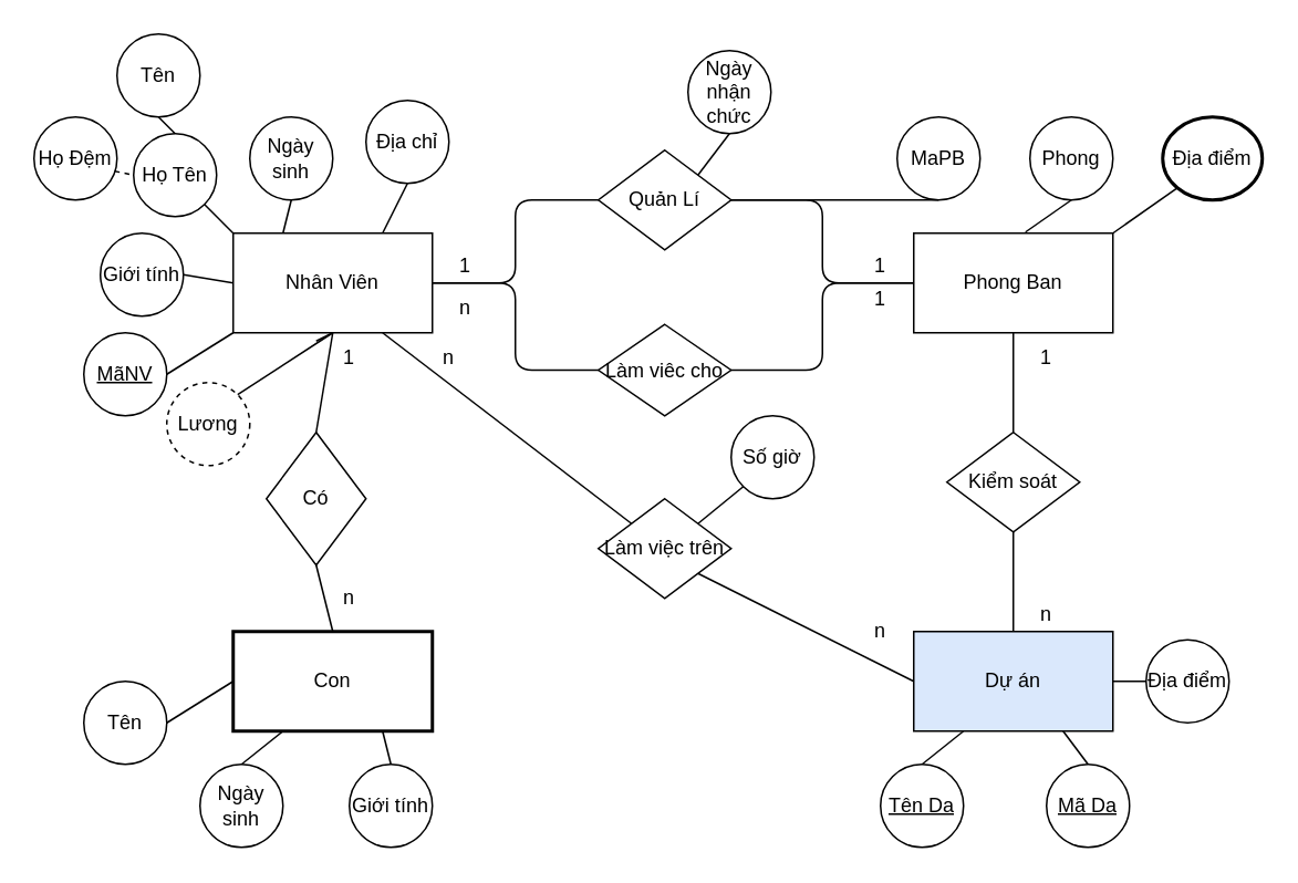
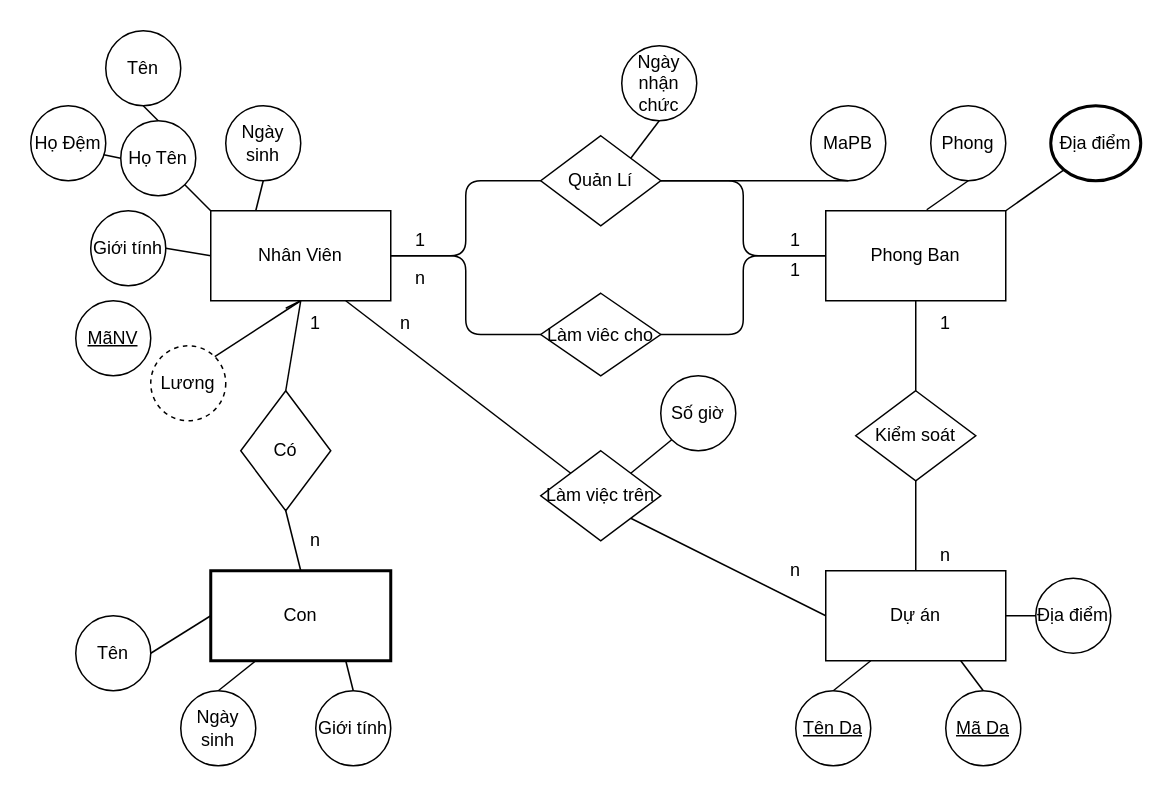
  <mxCell id="0" />
  <mxCell id="1" parent="0" />
  <mxCell id="2" value="Con" style="rounded=0;whiteSpace=wrap;html=1;strokeWidth=2;fillColor=none;" vertex="1" parent="1"><mxGeometry x="140" y="380" width="120" height="60" as="geometry" /></mxCell>
- <mxCell id="3" value="Dự án" style="rounded=0;whiteSpace=wrap;html=1;fillColor=#dae8fc;" vertex="1" parent="1"><mxGeometry x="550" y="380" width="120" height="60" as="geometry" /></mxCell>
+ <mxCell id="3" value="Dự án" style="rounded=0;whiteSpace=wrap;html=1;" vertex="1" parent="1"><mxGeometry x="550" y="380" width="120" height="60" as="geometry" /></mxCell>
  <mxCell id="4" value="Phong Ban" style="rounded=0;whiteSpace=wrap;html=1;" vertex="1" parent="1"><mxGeometry x="550" y="140" width="120" height="60" as="geometry" /></mxCell>
  <mxCell id="5" value="Nhân Viên" style="rounded=0;whiteSpace=wrap;html=1;" vertex="1" parent="1"><mxGeometry x="140" y="140" width="120" height="60" as="geometry" /></mxCell>
  <mxCell id="6" value="&lt;u&gt;Tên Da&lt;span style=&quot;color: rgba(0 , 0 , 0 , 0) ; font-family: monospace ; font-size: 0px&quot;&gt;%3CmxGraphModel%3E%3Croot%3E%3CmxCell%20id%3D%220%22%2F%3E%3CmxCell%20id%3D%221%22%20parent%3D%220%22%2F%3E%3CmxCell%20id%3D%222%22%20value%3D%22%22%20style%3D%22rounded%3D0%3BwhiteSpace%3Dwrap%3Bhtml%3D1%3B%22%20vertex%3D%221%22%20parent%3D%221%22%3E%3CmxGeometry%20x%3D%22360%22%20y%3D%22520%22%20width%3D%22120%22%20height%3D%2260%22%20as%3D%22geometry%22%2F%3E%3C%2FmxCell%3E%3C%2Froot%3E%3C%2FmxGraphModel%3E&lt;/span&gt;&lt;/u&gt;" style="ellipse;whiteSpace=wrap;html=1;strokeWidth=1;fillColor=none;" vertex="1" parent="1"><mxGeometry x="530" y="460" width="50" height="50" as="geometry" /></mxCell>
  <mxCell id="7" value="&lt;u&gt;Mã Da&lt;span style=&quot;color: rgba(0 , 0 , 0 , 0) ; font-family: monospace ; font-size: 0px&quot;&gt;%3CmxGraphModel%3E%3Croot%3E%3CmxCell%20id%3D%220%22%2F%3E%3CmxCell%20id%3D%221%22%20parent%3D%220%22%2F%3E%3CmxCell%20id%3D%222%22%20value%3D%22%22%20style%3D%22rounded%3D0%3BwhiteSpace%3Dwrap%3Bhtml%3D1%3B%22%20vertex%3D%221%22%20parent%3D%221%22%3E%3CmxGeometry%20x%3D%22360%22%20y%3D%22520%22%20width%3D%22120%22%20height%3D%2260%22%20as%3D%22geometry%22%2F%3E%3C%2FmxCell%3E%3C%2Froot%3E%3C%2FmxGraphModel%3E&lt;/span&gt;&lt;/u&gt;" style="ellipse;whiteSpace=wrap;html=1;strokeWidth=1;fillColor=none;" vertex="1" parent="1"><mxGeometry x="630" y="460" width="50" height="50" as="geometry" /></mxCell>
  <mxCell id="8" value="Địa điểm" style="ellipse;whiteSpace=wrap;html=1;strokeWidth=1;fillColor=none;" vertex="1" parent="1"><mxGeometry x="690" y="385" width="50" height="50" as="geometry" /></mxCell>
  <mxCell id="9" value="Giới tính" style="ellipse;whiteSpace=wrap;html=1;strokeWidth=1;fillColor=none;" vertex="1" parent="1"><mxGeometry x="210" y="460" width="50" height="50" as="geometry" /></mxCell>
  <mxCell id="10" value="Ngày sinh" style="ellipse;whiteSpace=wrap;html=1;strokeWidth=1;fillColor=none;" vertex="1" parent="1"><mxGeometry x="120" y="460" width="50" height="50" as="geometry" /></mxCell>
  <mxCell id="11" value="Tên" style="ellipse;whiteSpace=wrap;html=1;strokeWidth=1;fillColor=none;" vertex="1" parent="1"><mxGeometry x="50" y="410" width="50" height="50" as="geometry" /></mxCell>
  <mxCell id="12" value="Địa điểm" style="ellipse;whiteSpace=wrap;html=1;strokeWidth=2;fillColor=none;" vertex="1" parent="1"><mxGeometry x="700" y="70" width="60" height="50" as="geometry" /></mxCell>
  <mxCell id="13" value="Phong" style="ellipse;whiteSpace=wrap;html=1;strokeWidth=1;fillColor=none;" vertex="1" parent="1"><mxGeometry x="620" y="70" width="50" height="50" as="geometry" /></mxCell>
  <mxCell id="14" value="MaPB" style="ellipse;whiteSpace=wrap;html=1;strokeWidth=1;fillColor=none;" vertex="1" parent="1"><mxGeometry x="540" y="70" width="50" height="50" as="geometry" /></mxCell>
  <mxCell id="15" value="Ngày sinh" style="ellipse;whiteSpace=wrap;html=1;strokeWidth=1;fillColor=none;" vertex="1" parent="1"><mxGeometry x="150" y="70" width="50" height="50" as="geometry" /></mxCell>
  <mxCell id="16" value="Họ Tên" style="ellipse;whiteSpace=wrap;html=1;strokeWidth=1;fillColor=none;" vertex="1" parent="1"><mxGeometry x="80" y="80" width="50" height="50" as="geometry" /></mxCell>
  <mxCell id="17" value="&lt;u&gt;MãNV&lt;/u&gt;" style="ellipse;whiteSpace=wrap;html=1;strokeWidth=1;fillColor=none;" vertex="1" parent="1"><mxGeometry x="50" y="200" width="50" height="50" as="geometry" /></mxCell>
  <mxCell id="18" value="Giới tính" style="ellipse;whiteSpace=wrap;html=1;strokeWidth=1;fillColor=none;" vertex="1" parent="1"><mxGeometry x="60" y="140" width="50" height="50" as="geometry" /></mxCell>
  <mxCell id="19" value="Họ Đệm" style="ellipse;whiteSpace=wrap;html=1;strokeWidth=1;fillColor=none;" vertex="1" parent="1"><mxGeometry x="20" y="70" width="50" height="50" as="geometry" /></mxCell>
  <mxCell id="20" value="Tên" style="ellipse;whiteSpace=wrap;html=1;strokeWidth=1;fillColor=none;" vertex="1" parent="1"><mxGeometry x="70" y="20" width="50" height="50" as="geometry" /></mxCell>
- <mxCell id="21" value="Địa chỉ" style="ellipse;whiteSpace=wrap;html=1;strokeWidth=1;fillColor=none;" vertex="1" parent="1"><mxGeometry x="220" y="60" width="50" height="50" as="geometry" /></mxCell>
  <mxCell id="22" value="Lương" style="ellipse;whiteSpace=wrap;html=1;strokeWidth=1;fillColor=none;dashed=1;" vertex="1" parent="1"><mxGeometry x="100" y="230" width="50" height="50" as="geometry" /></mxCell>
  <mxCell id="23" value="Có" style="rhombus;whiteSpace=wrap;html=1;strokeWidth=1;fillColor=none;" vertex="1" parent="1"><mxGeometry x="160" y="260" width="60" height="80" as="geometry" /></mxCell>
  <mxCell id="24" value="Quản Lí" style="rhombus;whiteSpace=wrap;html=1;strokeWidth=1;fillColor=none;" vertex="1" parent="1"><mxGeometry x="360" y="90" width="80" height="60" as="geometry" /></mxCell>
  <mxCell id="25" value="Làm viêc cho" style="rhombus;whiteSpace=wrap;html=1;strokeWidth=1;fillColor=none;" vertex="1" parent="1"><mxGeometry x="360" y="195" width="80" height="55" as="geometry" /></mxCell>
  <mxCell id="26" style="edgeStyle=orthogonalEdgeStyle;rounded=0;orthogonalLoop=1;jettySize=auto;html=1;exitX=0.5;exitY=1;exitDx=0;exitDy=0;" edge="1" parent="1" source="25" target="25"><mxGeometry relative="1" as="geometry" /></mxCell>
  <mxCell id="27" value="Làm việc trên" style="rhombus;whiteSpace=wrap;html=1;strokeWidth=1;fillColor=none;" vertex="1" parent="1"><mxGeometry x="360" y="300" width="80" height="60" as="geometry" /></mxCell>
  <mxCell id="28" value="Kiểm soát" style="rhombus;whiteSpace=wrap;html=1;strokeWidth=1;fillColor=none;" vertex="1" parent="1"><mxGeometry x="570" y="260" width="80" height="60" as="geometry" /></mxCell>
  <mxCell id="29" value="Ngày nhận chức" style="ellipse;whiteSpace=wrap;html=1;strokeWidth=1;fillColor=none;" vertex="1" parent="1"><mxGeometry x="414" y="30" width="50" height="50" as="geometry" /></mxCell>
  <mxCell id="30" value="Số giờ" style="ellipse;whiteSpace=wrap;html=1;strokeWidth=1;fillColor=none;" vertex="1" parent="1"><mxGeometry x="440" y="250" width="50" height="50" as="geometry" /></mxCell>
  <mxCell id="31" value="" style="endArrow=none;html=1;exitX=0.5;exitY=1;exitDx=0;exitDy=0;" edge="1" parent="1" source="14" target="24"><mxGeometry width="50" height="50" relative="1" as="geometry"><mxPoint x="390" y="250" as="sourcePoint" /><mxPoint x="440" y="200" as="targetPoint" /></mxGeometry></mxCell>
  <mxCell id="32" value="" style="endArrow=none;html=1;entryX=0.5;entryY=1;entryDx=0;entryDy=0;exitX=0.561;exitY=-0.011;exitDx=0;exitDy=0;exitPerimeter=0;" edge="1" parent="1" source="4" target="13"><mxGeometry width="50" height="50" relative="1" as="geometry"><mxPoint x="590" y="171.25" as="sourcePoint" /><mxPoint x="620" y="130" as="targetPoint" /></mxGeometry></mxCell>
  <mxCell id="33" value="" style="endArrow=none;html=1;entryX=0;entryY=1;entryDx=0;entryDy=0;exitX=1;exitY=0;exitDx=0;exitDy=0;" edge="1" parent="1" source="4" target="12"><mxGeometry width="50" height="50" relative="1" as="geometry"><mxPoint x="410" y="270" as="sourcePoint" /><mxPoint x="440" y="228.75" as="targetPoint" /></mxGeometry></mxCell>
  <mxCell id="34" value="" style="endArrow=none;html=1;entryX=0;entryY=1;entryDx=0;entryDy=0;exitX=1;exitY=0;exitDx=0;exitDy=0;" edge="1" parent="1" source="27" target="30"><mxGeometry width="50" height="50" relative="1" as="geometry"><mxPoint x="415" y="306" as="sourcePoint" /><mxPoint x="450" y="238.75" as="targetPoint" /></mxGeometry></mxCell>
  <mxCell id="35" value="" style="endArrow=none;html=1;entryX=0.5;entryY=1;entryDx=0;entryDy=0;exitX=1;exitY=0;exitDx=0;exitDy=0;" edge="1" parent="1" source="24" target="29"><mxGeometry width="50" height="50" relative="1" as="geometry"><mxPoint x="430" y="290" as="sourcePoint" /><mxPoint x="460" y="248.75" as="targetPoint" /></mxGeometry></mxCell>
  <mxCell id="36" value="" style="endArrow=none;html=1;entryX=0;entryY=0.5;entryDx=0;entryDy=0;exitX=1;exitY=0.5;exitDx=0;exitDy=0;" edge="1" parent="1" source="3" target="8"><mxGeometry width="50" height="50" relative="1" as="geometry"><mxPoint x="440" y="300" as="sourcePoint" /><mxPoint x="470" y="258.75" as="targetPoint" /></mxGeometry></mxCell>
  <mxCell id="37" value="" style="endArrow=none;html=1;entryX=0.25;entryY=1;entryDx=0;entryDy=0;exitX=0.5;exitY=0;exitDx=0;exitDy=0;" edge="1" parent="1" source="6" target="3"><mxGeometry width="50" height="50" relative="1" as="geometry"><mxPoint x="450" y="310" as="sourcePoint" /><mxPoint x="480" y="268.75" as="targetPoint" /></mxGeometry></mxCell>
  <mxCell id="38" value="" style="endArrow=none;html=1;entryX=0.75;entryY=1;entryDx=0;entryDy=0;exitX=0.5;exitY=0;exitDx=0;exitDy=0;" edge="1" parent="1" source="7" target="3"><mxGeometry width="50" height="50" relative="1" as="geometry"><mxPoint x="460" y="320" as="sourcePoint" /><mxPoint x="490" y="278.75" as="targetPoint" /></mxGeometry></mxCell>
  <mxCell id="39" value="" style="endArrow=none;html=1;entryX=0.75;entryY=1;entryDx=0;entryDy=0;exitX=0.5;exitY=0;exitDx=0;exitDy=0;" edge="1" parent="1" source="9" target="2"><mxGeometry width="50" height="50" relative="1" as="geometry"><mxPoint x="470" y="330" as="sourcePoint" /><mxPoint x="500" y="288.75" as="targetPoint" /></mxGeometry></mxCell>
  <mxCell id="40" value="" style="endArrow=none;html=1;entryX=0.25;entryY=1;entryDx=0;entryDy=0;exitX=0.5;exitY=0;exitDx=0;exitDy=0;" edge="1" parent="1" source="10" target="2"><mxGeometry width="50" height="50" relative="1" as="geometry"><mxPoint x="480" y="340" as="sourcePoint" /><mxPoint x="510" y="298.75" as="targetPoint" /></mxGeometry></mxCell>
  <mxCell id="41" value="" style="endArrow=none;html=1;entryX=0;entryY=0.5;entryDx=0;entryDy=0;exitX=1;exitY=0.5;exitDx=0;exitDy=0;" edge="1" parent="1" source="11" target="2"><mxGeometry width="50" height="50" relative="1" as="geometry"><mxPoint x="490" y="350" as="sourcePoint" /><mxPoint x="520" y="308.75" as="targetPoint" /></mxGeometry></mxCell>
  <mxCell id="42" value="" style="endArrow=none;html=1;entryX=0.5;entryY=1;entryDx=0;entryDy=0;exitX=1;exitY=0;exitDx=0;exitDy=0;" edge="1" parent="1" source="22" target="5"><mxGeometry width="50" height="50" relative="1" as="geometry"><mxPoint x="140" y="240" as="sourcePoint" /><mxPoint x="530" y="318.75" as="targetPoint" /></mxGeometry></mxCell>
- <mxCell id="43" value="" style="endArrow=none;html=1;entryX=0;entryY=1;entryDx=0;entryDy=0;exitX=1;exitY=0.5;exitDx=0;exitDy=0;" edge="1" parent="1" source="17" target="5"><mxGeometry width="50" height="50" relative="1" as="geometry"><mxPoint x="510" y="370" as="sourcePoint" /><mxPoint x="540" y="328.75" as="targetPoint" /></mxGeometry></mxCell>
  <mxCell id="44" value="" style="endArrow=none;html=1;entryX=0;entryY=0.5;entryDx=0;entryDy=0;exitX=1;exitY=0.5;exitDx=0;exitDy=0;" edge="1" parent="1" source="18" target="5"><mxGeometry width="50" height="50" relative="1" as="geometry"><mxPoint x="520" y="380" as="sourcePoint" /><mxPoint x="550" y="338.75" as="targetPoint" /></mxGeometry></mxCell>
  <mxCell id="45" value="" style="endArrow=none;html=1;entryX=0;entryY=0;entryDx=0;entryDy=0;exitX=1;exitY=1;exitDx=0;exitDy=0;" edge="1" parent="1" source="16" target="5"><mxGeometry width="50" height="50" relative="1" as="geometry"><mxPoint x="530" y="390" as="sourcePoint" /><mxPoint x="560" y="348.75" as="targetPoint" /></mxGeometry></mxCell>
  <mxCell id="46" value="" style="endArrow=none;html=1;entryX=0.25;entryY=0;entryDx=0;entryDy=0;exitX=0.5;exitY=1;exitDx=0;exitDy=0;" edge="1" parent="1" source="15" target="5"><mxGeometry width="50" height="50" relative="1" as="geometry"><mxPoint x="540" y="400" as="sourcePoint" /><mxPoint x="570" y="358.75" as="targetPoint" /></mxGeometry></mxCell>
- <mxCell id="47" value="" style="endArrow=none;html=1;entryX=0.75;entryY=0;entryDx=0;entryDy=0;exitX=0.5;exitY=1;exitDx=0;exitDy=0;" edge="1" parent="1" source="21" target="5"><mxGeometry width="50" height="50" relative="1" as="geometry"><mxPoint x="550" y="410" as="sourcePoint" /><mxPoint x="580" y="368.75" as="targetPoint" /></mxGeometry></mxCell>
  <mxCell id="48" value="" style="endArrow=none;html=1;entryX=0.5;entryY=0;entryDx=0;entryDy=0;exitX=0.5;exitY=1;exitDx=0;exitDy=0;" edge="1" parent="1" source="20" target="16"><mxGeometry width="50" height="50" relative="1" as="geometry"><mxPoint x="560" y="420" as="sourcePoint" /><mxPoint x="590" y="378.75" as="targetPoint" /></mxGeometry></mxCell>
- <mxCell id="49" value="" style="endArrow=none;html=1;entryX=0;entryY=0.5;entryDx=0;entryDy=0;exitX=0.973;exitY=0.653;exitDx=0;exitDy=0;exitPerimeter=0;dashed=1;" edge="1" parent="1" source="19" target="16"><mxGeometry width="50" height="50" relative="1" as="geometry"><mxPoint x="570" y="430" as="sourcePoint" /><mxPoint x="600" y="388.75" as="targetPoint" /></mxGeometry></mxCell>
+ <mxCell id="49" value="" style="endArrow=none;html=1;entryX=0;entryY=0.5;entryDx=0;entryDy=0;exitX=0.973;exitY=0.653;exitDx=0;exitDy=0;exitPerimeter=0;" edge="1" parent="1" source="19" target="16"><mxGeometry width="50" height="50" relative="1" as="geometry"><mxPoint x="570" y="430" as="sourcePoint" /><mxPoint x="600" y="388.75" as="targetPoint" /></mxGeometry></mxCell>
  <mxCell id="50" value="" style="endArrow=none;html=1;entryX=1;entryY=0.5;entryDx=0;entryDy=0;edgeStyle=orthogonalEdgeStyle;" edge="1" parent="1" source="24" target="5"><mxGeometry width="50" height="50" relative="1" as="geometry"><mxPoint x="580" y="440" as="sourcePoint" /><mxPoint x="610" y="398.75" as="targetPoint" /></mxGeometry></mxCell>
  <mxCell id="51" value="" style="endArrow=none;html=1;entryX=0;entryY=0.5;entryDx=0;entryDy=0;edgeStyle=orthogonalEdgeStyle;exitX=1;exitY=0.5;exitDx=0;exitDy=0;" edge="1" parent="1" source="24" target="4"><mxGeometry width="50" height="50" relative="1" as="geometry"><mxPoint x="590" y="450" as="sourcePoint" /><mxPoint x="620" y="408.75" as="targetPoint" /></mxGeometry></mxCell>
  <mxCell id="52" value="" style="endArrow=none;html=1;exitX=1;exitY=0.5;exitDx=0;exitDy=0;edgeStyle=orthogonalEdgeStyle;" edge="1" parent="1" source="25" target="4"><mxGeometry width="50" height="50" relative="1" as="geometry"><mxPoint x="600" y="460" as="sourcePoint" /><mxPoint x="630" y="418.75" as="targetPoint" /></mxGeometry></mxCell>
  <mxCell id="53" value="" style="endArrow=none;html=1;edgeStyle=orthogonalEdgeStyle;" edge="1" parent="1" source="5" target="25"><mxGeometry width="50" height="50" relative="1" as="geometry"><mxPoint x="450" y="232.5" as="sourcePoint" /><mxPoint x="560" y="180" as="targetPoint" /></mxGeometry></mxCell>
  <mxCell id="54" value="" style="endArrow=none;html=1;exitX=0.5;exitY=0;exitDx=0;exitDy=0;entryX=0.5;entryY=1;entryDx=0;entryDy=0;" edge="1" parent="1" source="2" target="23"><mxGeometry width="50" height="50" relative="1" as="geometry"><mxPoint x="390" y="350" as="sourcePoint" /><mxPoint x="440" y="300" as="targetPoint" /></mxGeometry></mxCell>
  <mxCell id="55" value="" style="endArrow=none;html=1;exitX=0.5;exitY=0;exitDx=0;exitDy=0;entryX=0.5;entryY=1;entryDx=0;entryDy=0;" edge="1" parent="1" source="23" target="5"><mxGeometry width="50" height="50" relative="1" as="geometry"><mxPoint x="390" y="350" as="sourcePoint" /><mxPoint x="440" y="300" as="targetPoint" /></mxGeometry></mxCell>
  <mxCell id="56" value="" style="endArrow=none;html=1;exitX=0.75;exitY=1;exitDx=0;exitDy=0;entryX=0;entryY=0;entryDx=0;entryDy=0;startArrow=none;" edge="1" parent="1" source="5" target="27"><mxGeometry width="50" height="50" relative="1" as="geometry"><mxPoint x="390" y="350" as="sourcePoint" /><mxPoint x="440" y="300" as="targetPoint" /></mxGeometry></mxCell>
  <mxCell id="57" value="" style="endArrow=none;html=1;exitX=1;exitY=1;exitDx=0;exitDy=0;" edge="1" parent="1" source="27"><mxGeometry width="50" height="50" relative="1" as="geometry"><mxPoint x="470" y="252.5" as="sourcePoint" /><mxPoint x="550" y="410" as="targetPoint" /></mxGeometry></mxCell>
  <mxCell id="58" value="" style="endArrow=none;html=1;exitX=0.5;exitY=0;exitDx=0;exitDy=0;entryX=0.5;entryY=1;entryDx=0;entryDy=0;" edge="1" parent="1" source="28" target="4"><mxGeometry width="50" height="50" relative="1" as="geometry"><mxPoint x="480" y="262.5" as="sourcePoint" /><mxPoint x="590" y="210" as="targetPoint" /></mxGeometry></mxCell>
  <mxCell id="59" value="" style="endArrow=none;html=1;exitX=0.5;exitY=0;exitDx=0;exitDy=0;" edge="1" parent="1" source="3"><mxGeometry width="50" height="50" relative="1" as="geometry"><mxPoint x="490" y="272.5" as="sourcePoint" /><mxPoint x="610" y="320" as="targetPoint" /></mxGeometry></mxCell>
  <mxCell id="60" value="1" style="text;html=1;strokeColor=none;fillColor=none;align=center;verticalAlign=middle;whiteSpace=wrap;rounded=0;" vertex="1" parent="1"><mxGeometry x="260" y="150" width="40" height="20" as="geometry" /></mxCell>
  <mxCell id="61" value="1" style="text;html=1;strokeColor=none;fillColor=none;align=center;verticalAlign=middle;whiteSpace=wrap;rounded=0;" vertex="1" parent="1"><mxGeometry x="510" y="150" width="40" height="20" as="geometry" /></mxCell>
  <mxCell id="62" value="1" style="text;html=1;strokeColor=none;fillColor=none;align=center;verticalAlign=middle;whiteSpace=wrap;rounded=0;" vertex="1" parent="1"><mxGeometry x="510" y="170" width="40" height="20" as="geometry" /></mxCell>
  <mxCell id="63" value="n" style="text;html=1;strokeColor=none;fillColor=none;align=center;verticalAlign=middle;whiteSpace=wrap;rounded=0;" vertex="1" parent="1"><mxGeometry x="260" y="175" width="40" height="20" as="geometry" /></mxCell>
  <mxCell id="64" value="1" style="text;html=1;strokeColor=none;fillColor=none;align=center;verticalAlign=middle;whiteSpace=wrap;rounded=0;" vertex="1" parent="1"><mxGeometry x="190" y="205" width="40" height="20" as="geometry" /></mxCell>
  <mxCell id="65" value="" style="endArrow=none;html=1;exitX=0.5;exitY=1;exitDx=0;exitDy=0;entryX=0;entryY=0;entryDx=0;entryDy=0;" edge="1" parent="1" source="5" target="64"><mxGeometry width="50" height="50" relative="1" as="geometry"><mxPoint x="200" y="200" as="sourcePoint" /><mxPoint x="380" y="315" as="targetPoint" /></mxGeometry></mxCell>
  <mxCell id="66" value="n" style="text;html=1;strokeColor=none;fillColor=none;align=center;verticalAlign=middle;whiteSpace=wrap;rounded=0;" vertex="1" parent="1"><mxGeometry x="190" y="350" width="40" height="20" as="geometry" /></mxCell>
  <mxCell id="67" value="n" style="text;html=1;strokeColor=none;fillColor=none;align=center;verticalAlign=middle;whiteSpace=wrap;rounded=0;" vertex="1" parent="1"><mxGeometry x="250" y="205" width="40" height="20" as="geometry" /></mxCell>
  <mxCell id="68" value="n" style="text;html=1;strokeColor=none;fillColor=none;align=center;verticalAlign=middle;whiteSpace=wrap;rounded=0;" vertex="1" parent="1"><mxGeometry x="510" y="370" width="40" height="20" as="geometry" /></mxCell>
  <mxCell id="69" value="1" style="text;html=1;strokeColor=none;fillColor=none;align=center;verticalAlign=middle;whiteSpace=wrap;rounded=0;" vertex="1" parent="1"><mxGeometry x="610" y="205" width="40" height="20" as="geometry" /></mxCell>
  <mxCell id="70" value="n" style="text;html=1;strokeColor=none;fillColor=none;align=center;verticalAlign=middle;whiteSpace=wrap;rounded=0;" vertex="1" parent="1"><mxGeometry x="610" y="360" width="40" height="20" as="geometry" /></mxCell>
